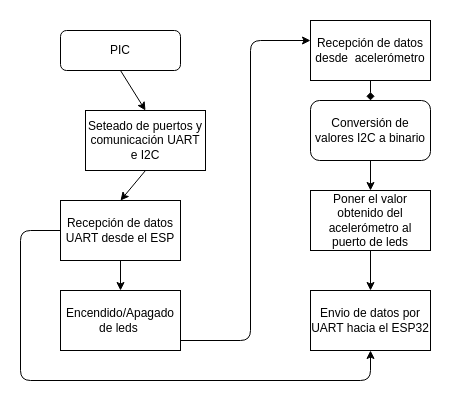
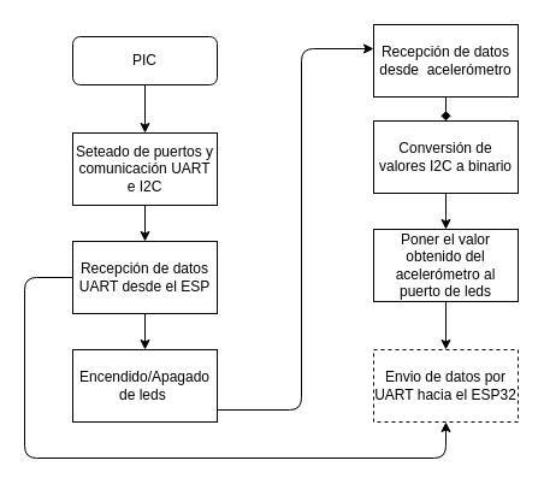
  <mxCell id="0" />
  <mxCell id="1" parent="0" />
  <mxCell id="2" value="PIC" style="rounded=1;whiteSpace=wrap;html=1;fontSize=12;glass=0;strokeWidth=1;shadow=0;" parent="1" vertex="1"><mxGeometry x="60" y="30" width="120" height="40" as="geometry" /></mxCell>
- <mxCell id="3" value="Seteado de puertos y comunicación UART e I2C" style="rounded=0;whiteSpace=wrap;html=1;" vertex="1" parent="1"><mxGeometry x="85" y="110" width="120" height="60" as="geometry" /></mxCell>
+ <mxCell id="3" value="Seteado de puertos y comunicación UART e I2C" style="rounded=0;whiteSpace=wrap;html=1;" vertex="1" parent="1"><mxGeometry x="60" y="110" width="120" height="60" as="geometry" /></mxCell>
  <mxCell id="4" value="Recepción de datos UART desde el ESP" style="rounded=0;whiteSpace=wrap;html=1;" vertex="1" parent="1"><mxGeometry x="60" y="200" width="120" height="60" as="geometry" /></mxCell>
  <mxCell id="5" value="" style="endArrow=classic;html=1;exitX=1;exitY=0.5;exitDx=0;exitDy=0;" edge="1" parent="1"><mxGeometry width="50" height="50" relative="1" as="geometry"><mxPoint x="180" y="340" as="sourcePoint" /><mxPoint x="310" y="40" as="targetPoint" /><Array as="points"><mxPoint x="250" y="340" /><mxPoint x="250" y="40" /></Array></mxGeometry></mxCell>
  <mxCell id="6" value="Recepción de datos desde&amp;nbsp; acelerómetro" style="rounded=0;whiteSpace=wrap;html=1;" vertex="1" parent="1"><mxGeometry x="310" y="20" width="120" height="60" as="geometry" /></mxCell>
- <mxCell id="7" value="Conversión de valores I2C a binario" style="whiteSpace=wrap;html=1;rounded=1;" vertex="1" parent="1"><mxGeometry x="310" y="100" width="120" height="60" as="geometry" /></mxCell>
+ <mxCell id="7" value="Conversión de valores I2C a binario" style="rounded=0;whiteSpace=wrap;html=1;" vertex="1" parent="1"><mxGeometry x="310" y="100" width="120" height="60" as="geometry" /></mxCell>
  <mxCell id="8" value="" style="endArrow=diamond;html=1;exitX=0.5;exitY=1;exitDx=0;exitDy=0;" edge="1" parent="1" source="6" target="7"><mxGeometry width="50" height="50" relative="1" as="geometry"><mxPoint x="290" y="210" as="sourcePoint" /><mxPoint x="340" y="160" as="targetPoint" /></mxGeometry></mxCell>
  <mxCell id="9" value="" style="endArrow=classic;html=1;exitX=0.5;exitY=1;exitDx=0;exitDy=0;entryX=0.5;entryY=0;entryDx=0;entryDy=0;" edge="1" parent="1" source="2" target="3"><mxGeometry width="50" height="50" relative="1" as="geometry"><mxPoint x="250" y="220" as="sourcePoint" /><mxPoint x="300" y="170" as="targetPoint" /></mxGeometry></mxCell>
  <mxCell id="10" value="" style="endArrow=classic;html=1;exitX=0.5;exitY=1;exitDx=0;exitDy=0;entryX=0.5;entryY=0;entryDx=0;entryDy=0;" edge="1" parent="1" source="3" target="4"><mxGeometry width="50" height="50" relative="1" as="geometry"><mxPoint x="250" y="220" as="sourcePoint" /><mxPoint x="300" y="170" as="targetPoint" /></mxGeometry></mxCell>
  <mxCell id="11" value="" style="endArrow=classic;html=1;exitX=0.5;exitY=1;exitDx=0;exitDy=0;entryX=0.5;entryY=0;entryDx=0;entryDy=0;" edge="1" parent="1" source="4"><mxGeometry width="50" height="50" relative="1" as="geometry"><mxPoint x="250" y="220" as="sourcePoint" /><mxPoint x="120" y="290" as="targetPoint" /></mxGeometry></mxCell>
  <mxCell id="12" value="Encendido/Apagado de leds&amp;nbsp;" style="rounded=0;whiteSpace=wrap;html=1;" vertex="1" parent="1"><mxGeometry x="60" y="290" width="120" height="60" as="geometry" /></mxCell>
  <mxCell id="13" value="Poner el valor obtenido del acelerómetro al puerto de leds" style="rounded=0;whiteSpace=wrap;html=1;" vertex="1" parent="1"><mxGeometry x="310" y="190" width="120" height="60" as="geometry" /></mxCell>
- <mxCell id="14" value="Envio de datos por UART hacia el ESP32" style="rounded=0;whiteSpace=wrap;html=1;" vertex="1" parent="1"><mxGeometry x="310" y="290" width="120" height="60" as="geometry" /></mxCell>
+ <mxCell id="14" value="Envio de datos por UART hacia el ESP32" style="rounded=0;whiteSpace=wrap;html=1;dashed=1;" vertex="1" parent="1"><mxGeometry x="310" y="290" width="120" height="60" as="geometry" /></mxCell>
  <mxCell id="15" value="" style="endArrow=classic;html=1;exitX=0.5;exitY=1;exitDx=0;exitDy=0;entryX=0.5;entryY=0;entryDx=0;entryDy=0;" edge="1" parent="1" source="13" target="14"><mxGeometry width="50" height="50" relative="1" as="geometry"><mxPoint x="250" y="180" as="sourcePoint" /><mxPoint x="300" y="130" as="targetPoint" /></mxGeometry></mxCell>
  <mxCell id="16" value="" style="endArrow=classic;html=1;exitX=0.5;exitY=1;exitDx=0;exitDy=0;entryX=0.5;entryY=0;entryDx=0;entryDy=0;" edge="1" parent="1" source="7" target="13"><mxGeometry width="50" height="50" relative="1" as="geometry"><mxPoint x="250" y="180" as="sourcePoint" /><mxPoint x="300" y="130" as="targetPoint" /></mxGeometry></mxCell>
  <mxCell id="17" value="" style="endArrow=classic;html=1;exitX=0;exitY=0.5;exitDx=0;exitDy=0;entryX=0.5;entryY=1;entryDx=0;entryDy=0;" edge="1" parent="1" source="4" target="14"><mxGeometry width="50" height="50" relative="1" as="geometry"><mxPoint x="250" y="180" as="sourcePoint" /><mxPoint x="300" y="130" as="targetPoint" /><Array as="points"><mxPoint x="20" y="230" /><mxPoint x="20" y="380" /><mxPoint x="370" y="380" /></Array></mxGeometry></mxCell>
